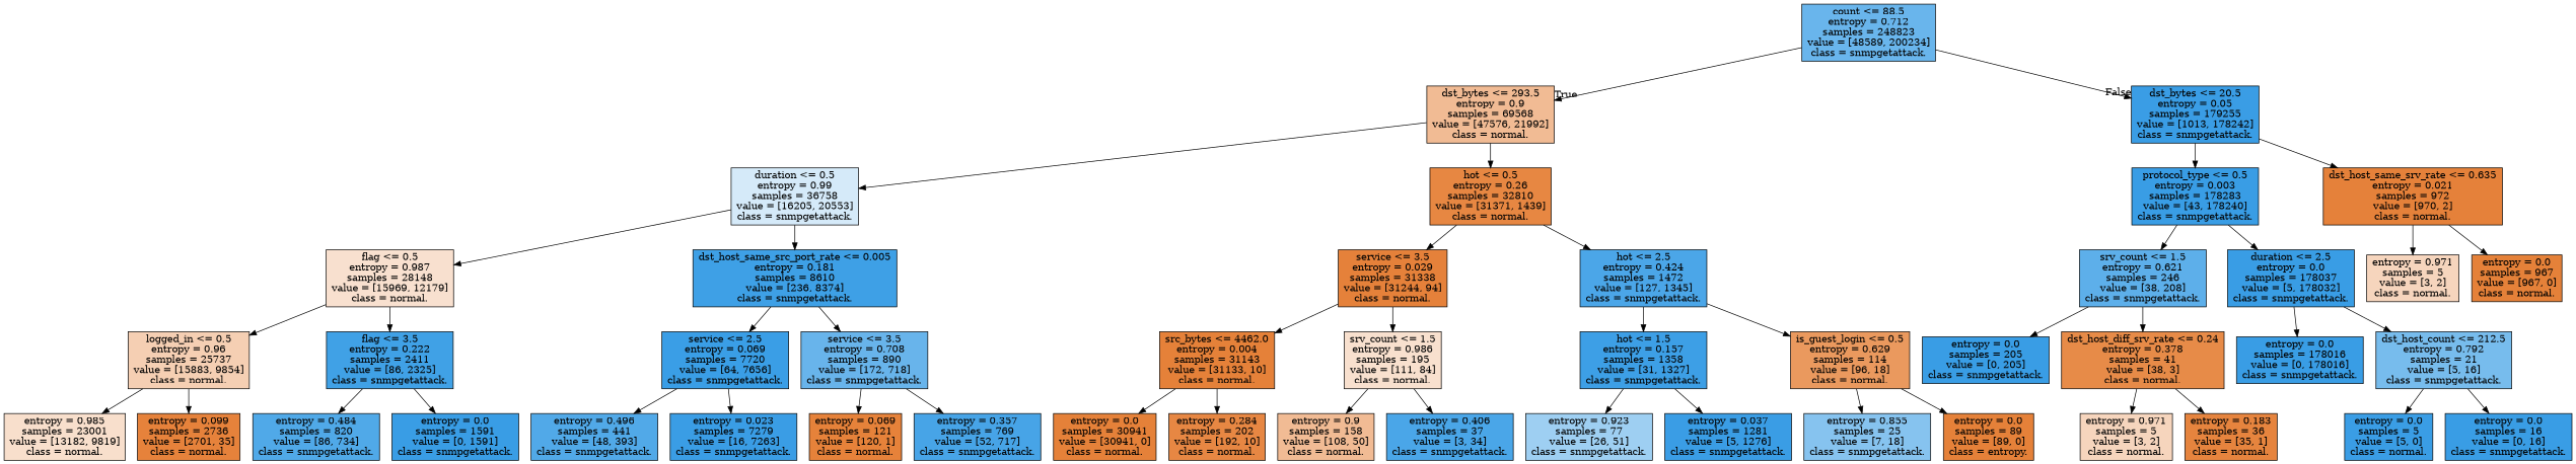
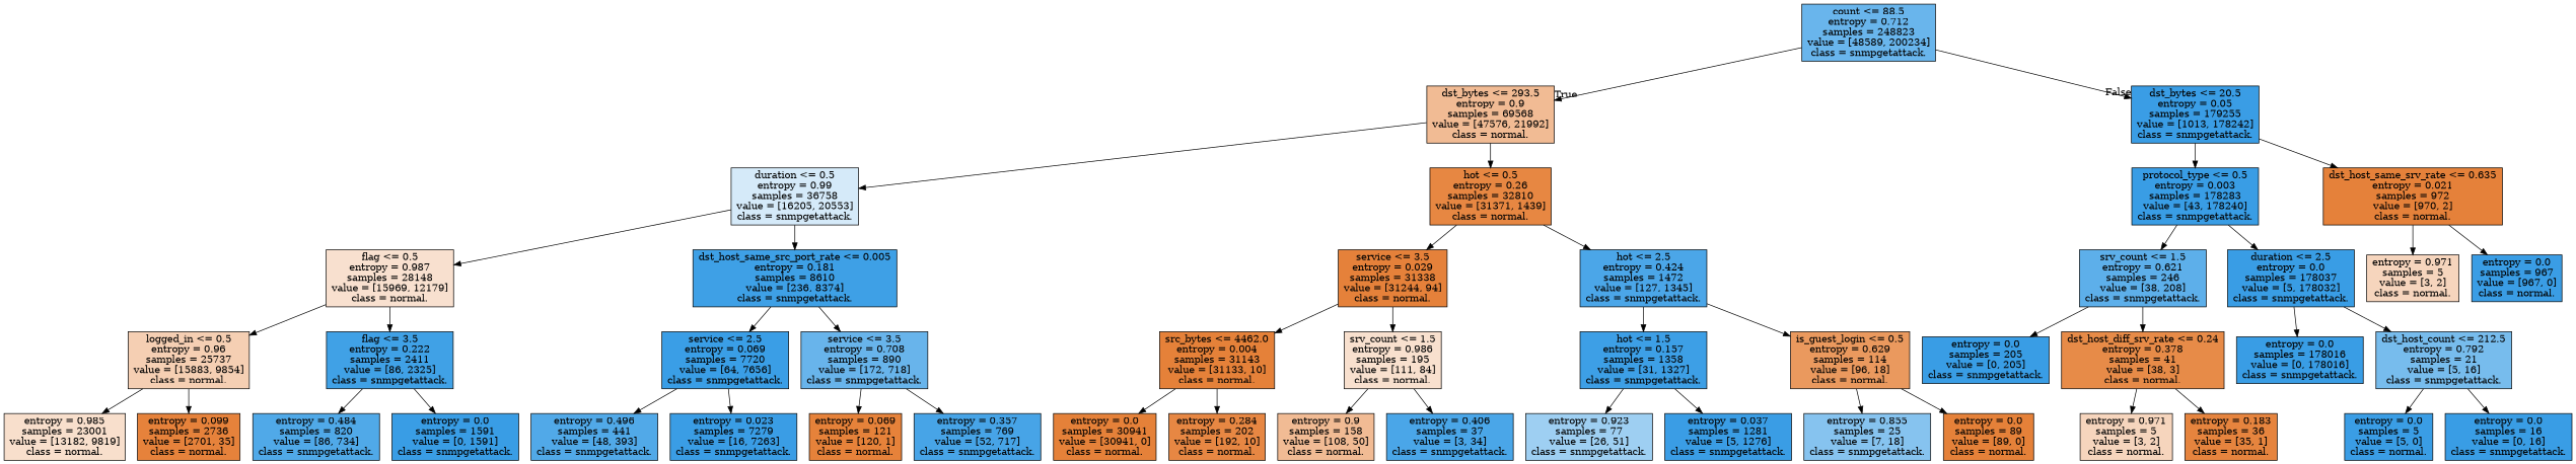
  digraph {
    node [color=black fillcolor="#399de5ff" shape=box style=filled]
    n1 [fillcolor="#399de5c1" label="count <= 88.5\nentropy = 0.712\nsamples = 248823\nvalue = [48589, 200234]\nclass = snmpgetattack."]
    n2 [fillcolor="#e5813989" label="dst_bytes <= 293.5\nentropy = 0.9\nsamples = 69568\nvalue = [47576, 21992]\nclass = normal."]
    n3 [fillcolor="#399de5fe" label="dst_bytes <= 20.5\nentropy = 0.05\nsamples = 179255\nvalue = [1013, 178242]\nclass = snmpgetattack."]
    n4 [fillcolor="#399de536" label="duration <= 0.5\nentropy = 0.99\nsamples = 36758\nvalue = [16205, 20553]\nclass = snmpgetattack."]
    n5 [fillcolor="#e58139f3" label="hot <= 0.5\nentropy = 0.26\nsamples = 32810\nvalue = [31371, 1439]\nclass = normal."]
    n6 [label="protocol_type <= 0.5\nentropy = 0.003\nsamples = 178283\nvalue = [43, 178240]\nclass = snmpgetattack."]
    n7 [fillcolor="#e58139fe" label="dst_host_same_srv_rate <= 0.635\nentropy = 0.021\nsamples = 972\nvalue = [970, 2]\nclass = normal."]
    n8 [fillcolor="#e581393d" label="flag <= 0.5\nentropy = 0.987\nsamples = 28148\nvalue = [15969, 12179]\nclass = normal."]
    n9 [fillcolor="#399de5f8" label="dst_host_same_src_port_rate <= 0.005\nentropy = 0.181\nsamples = 8610\nvalue = [236, 8374]\nclass = snmpgetattack."]
    n10 [fillcolor="#e58139fe" label="service <= 3.5\nentropy = 0.029\nsamples = 31338\nvalue = [31244, 94]\nclass = normal."]
    n11 [fillcolor="#399de5e7" label="hot <= 2.5\nentropy = 0.424\nsamples = 1472\nvalue = [127, 1345]\nclass = snmpgetattack."]
    n12 [fillcolor="#e5813961" label="logged_in <= 0.5\nentropy = 0.96\nsamples = 25737\nvalue = [15883, 9854]\nclass = normal."]
    n13 [fillcolor="#399de5f6" label="flag <= 3.5\nentropy = 0.222\nsamples = 2411\nvalue = [86, 2325]\nclass = snmpgetattack."]
    n14 [fillcolor="#399de5fd" label="service <= 2.5\nentropy = 0.069\nsamples = 7720\nvalue = [64, 7656]\nclass = snmpgetattack."]
    n15 [fillcolor="#399de5c2" label="service <= 3.5\nentropy = 0.708\nsamples = 890\nvalue = [172, 718]\nclass = snmpgetattack."]
    n16 [fillcolor="#e5813941" label="entropy = 0.985\nsamples = 23001\nvalue = [13182, 9819]\nclass = normal."]
    n17 [fillcolor="#e58139fc" label="entropy = 0.099\nsamples = 2736\nvalue = [2701, 35]\nclass = normal."]
    n18 [fillcolor="#399de5e1" label="entropy = 0.484\nsamples = 820\nvalue = [86, 734]\nclass = snmpgetattack."]
    n19 [label="entropy = 0.0\nsamples = 1591\nvalue = [0, 1591]\nclass = snmpgetattack."]
    n20 [fillcolor="#399de5e0" label="entropy = 0.496\nsamples = 441\nvalue = [48, 393]\nclass = snmpgetattack."]
    n21 [fillcolor="#399de5fe" label="entropy = 0.023\nsamples = 7279\nvalue = [16, 7263]\nclass = snmpgetattack."]
    n22 [fillcolor="#e58139fd" label="entropy = 0.069\nsamples = 121\nvalue = [120, 1]\nclass = normal."]
    n23 [fillcolor="#399de5ed" label="entropy = 0.357\nsamples = 769\nvalue = [52, 717]\nclass = snmpgetattack."]
    n24 [fillcolor="#e58139ff" label="src_bytes <= 4462.0\nentropy = 0.004\nsamples = 31143\nvalue = [31133, 10]\nclass = normal."]
    n25 [fillcolor="#e581393e" label="srv_count <= 1.5\nentropy = 0.986\nsamples = 195\nvalue = [111, 84]\nclass = normal."]
    n26 [fillcolor="#399de5f9" label="hot <= 1.5\nentropy = 0.157\nsamples = 1358\nvalue = [31, 1327]\nclass = snmpgetattack."]
    n27 [fillcolor="#e58139cf" label="is_guest_login <= 0.5\nentropy = 0.629\nsamples = 114\nvalue = [96, 18]\nclass = normal."]
    n28 [fillcolor="#e58139ff" label="entropy = 0.0\nsamples = 30941\nvalue = [30941, 0]\nclass = normal."]
    n29 [fillcolor="#e58139f2" label="entropy = 0.284\nsamples = 202\nvalue = [192, 10]\nclass = normal."]
    n30 [fillcolor="#e5813989" label="entropy = 0.9\nsamples = 158\nvalue = [108, 50]\nclass = normal."]
    n31 [fillcolor="#399de5e9" label="entropy = 0.406\nsamples = 37\nvalue = [3, 34]\nclass = snmpgetattack."]
    n32 [fillcolor="#399de57d" label="entropy = 0.923\nsamples = 77\nvalue = [26, 51]\nclass = snmpgetattack."]
    n33 [fillcolor="#399de5fe" label="entropy = 0.037\nsamples = 1281\nvalue = [5, 1276]\nclass = snmpgetattack."]
    n34 [fillcolor="#399de59c" label="entropy = 0.855\nsamples = 25\nvalue = [7, 18]\nclass = snmpgetattack."]
-   n35 [fillcolor="#e58139ff" label="entropy = 0.0\nsamples = 89\nvalue = [89, 0]\nclass = entropy."]
+   n35 [fillcolor="#e58139ff" label="entropy = 0.0\nsamples = 89\nvalue = [89, 0]\nclass = normal."]
    n36 [fillcolor="#399de5d0" label="srv_count <= 1.5\nentropy = 0.621\nsamples = 246\nvalue = [38, 208]\nclass = snmpgetattack."]
    n37 [label="duration <= 2.5\nentropy = 0.0\nsamples = 178037\nvalue = [5, 178032]\nclass = snmpgetattack."]
    n38 [fillcolor="#e5813955" label="entropy = 0.971\nsamples = 5\nvalue = [3, 2]\nclass = normal."]
-   n39 [fillcolor="#e58139ff" label="entropy = 0.0\nsamples = 967\nvalue = [967, 0]\nclass = normal."]
+   n39 [fillcolor="#399de5fe" label="entropy = 0.0\nsamples = 967\nvalue = [967, 0]\nclass = normal."]
    n40 [label="entropy = 0.0\nsamples = 205\nvalue = [0, 205]\nclass = snmpgetattack."]
    n41 [fillcolor="#e58139eb" label="dst_host_diff_srv_rate <= 0.24\nentropy = 0.378\nsamples = 41\nvalue = [38, 3]\nclass = normal."]
    n42 [label="entropy = 0.0\nsamples = 178016\nvalue = [0, 178016]\nclass = snmpgetattack."]
    n43 [fillcolor="#399de5af" label="dst_host_count <= 212.5\nentropy = 0.792\nsamples = 21\nvalue = [5, 16]\nclass = snmpgetattack."]
    n44 [fillcolor="#e5813955" label="entropy = 0.971\nsamples = 5\nvalue = [3, 2]\nclass = normal."]
    n45 [fillcolor="#e58139f8" label="entropy = 0.183\nsamples = 36\nvalue = [35, 1]\nclass = normal."]
    n46 [fillcolor="#399de5fe" label="entropy = 0.0\nsamples = 5\nvalue = [5, 0]\nclass = normal."]
    n47 [label="entropy = 0.0\nsamples = 16\nvalue = [0, 16]\nclass = snmpgetattack."]
    n1 -> n2 [headlabel=True labelangle=45 labeldistance=2.5]
    n1 -> n3 [headlabel=False labelangle=-45 labeldistance=2.5]
    n2 -> n4
    n2 -> n5
    n3 -> n6
    n3 -> n7
    n4 -> n8
    n4 -> n9
    n5 -> n10
    n5 -> n11
    n6 -> n36
    n6 -> n37
    n7 -> n38
    n7 -> n39
    n8 -> n12
    n8 -> n13
    n9 -> n14
    n9 -> n15
    n10 -> n24
    n10 -> n25
    n11 -> n26
    n11 -> n27
    n12 -> n16
    n12 -> n17
    n13 -> n18
    n13 -> n19
    n14 -> n20
    n14 -> n21
    n15 -> n22
    n15 -> n23
    n24 -> n28
    n24 -> n29
    n25 -> n30
    n25 -> n31
    n26 -> n32
    n26 -> n33
    n27 -> n34
    n27 -> n35
    n36 -> n40
    n36 -> n41
    n37 -> n42
    n37 -> n43
    n41 -> n44
    n41 -> n45
    n43 -> n46
    n43 -> n47
  }
